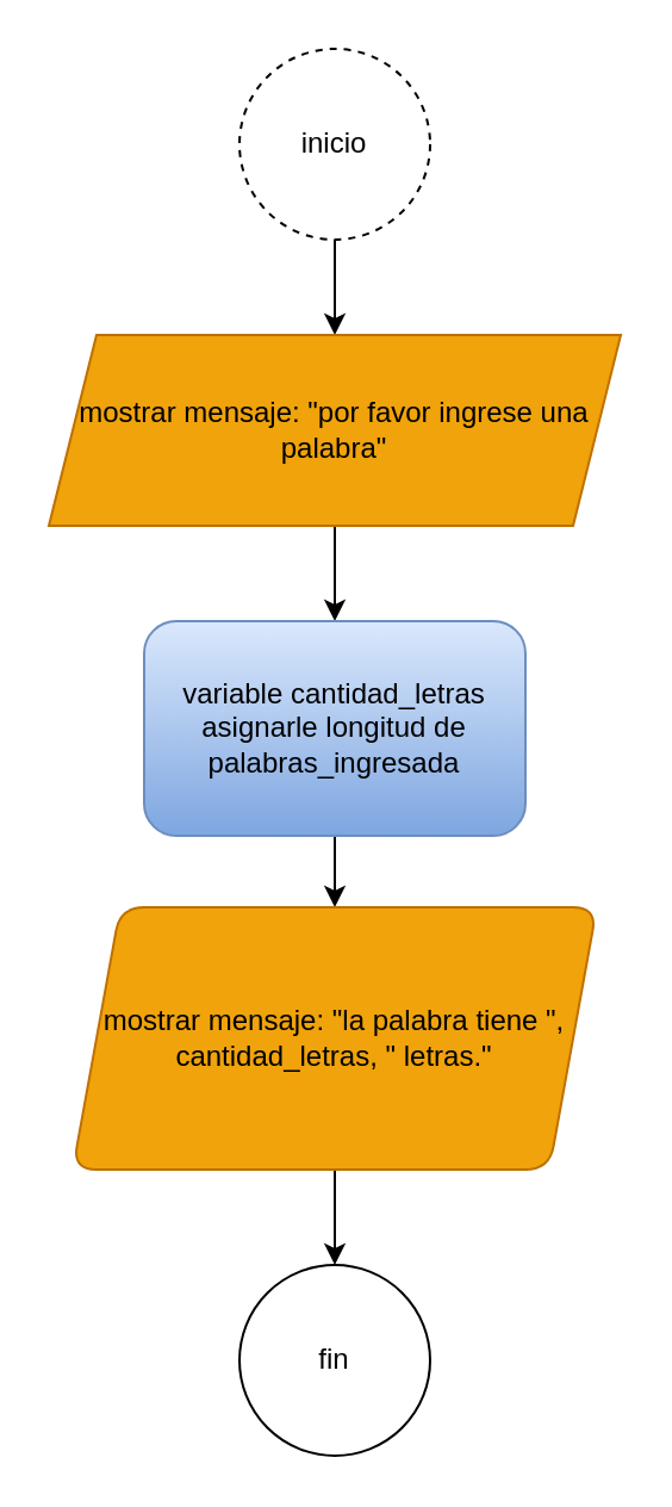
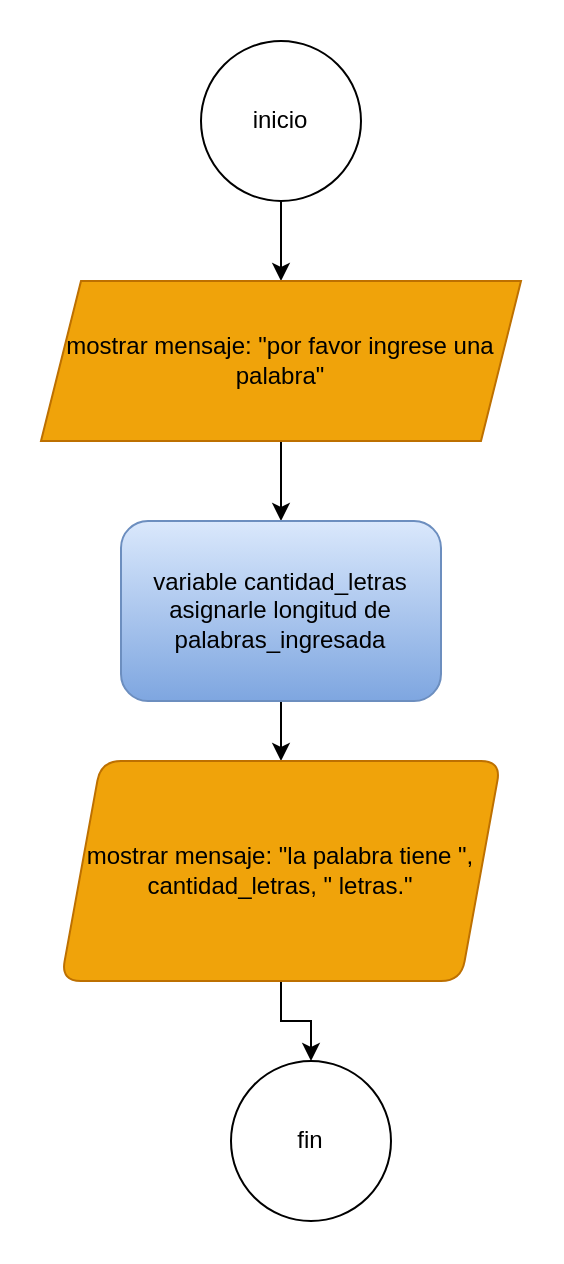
  <mxCell id="0" />
  <mxCell id="1" parent="0" />
  <mxCell id="2" value="" style="edgeStyle=orthogonalEdgeStyle;rounded=0;orthogonalLoop=1;jettySize=auto;html=1;" edge="1" parent="1" source="3" target="5"><mxGeometry relative="1" as="geometry" /></mxCell>
- <mxCell id="3" value="inicio" style="ellipse;whiteSpace=wrap;html=1;aspect=fixed;dashed=1;" vertex="1" parent="1"><mxGeometry x="100" y="20" width="80" height="80" as="geometry" /></mxCell>
+ <mxCell id="3" value="inicio" style="ellipse;whiteSpace=wrap;html=1;aspect=fixed;" vertex="1" parent="1"><mxGeometry x="100" y="20" width="80" height="80" as="geometry" /></mxCell>
  <mxCell id="4" value="" style="edgeStyle=orthogonalEdgeStyle;rounded=0;orthogonalLoop=1;jettySize=auto;html=1;" edge="1" parent="1" source="5" target="7"><mxGeometry relative="1" as="geometry" /></mxCell>
  <mxCell id="5" value="mostrar mensaje: &quot;por favor ingrese una palabra&quot;" style="shape=parallelogram;perimeter=parallelogramPerimeter;whiteSpace=wrap;html=1;fixedSize=1;fillColor=#f0a30a;fontColor=#000000;strokeColor=#BD7000;" vertex="1" parent="1"><mxGeometry x="20" y="140" width="240" height="80" as="geometry" /></mxCell>
  <mxCell id="6" value="" style="edgeStyle=orthogonalEdgeStyle;rounded=0;orthogonalLoop=1;jettySize=auto;html=1;" edge="1" parent="1" source="7" target="9"><mxGeometry relative="1" as="geometry" /></mxCell>
  <mxCell id="7" value="variable cantidad_letras asignarle longitud de palabras_ingresada" style="rounded=1;whiteSpace=wrap;html=1;fillColor=#dae8fc;gradientColor=#7ea6e0;strokeColor=#6c8ebf;" vertex="1" parent="1"><mxGeometry x="60" y="260" width="160" height="90" as="geometry" /></mxCell>
  <mxCell id="8" value="" style="edgeStyle=orthogonalEdgeStyle;rounded=0;orthogonalLoop=1;jettySize=auto;html=1;" edge="1" parent="1" source="9" target="10"><mxGeometry relative="1" as="geometry" /></mxCell>
  <mxCell id="9" value="mostrar mensaje: &quot;la palabra tiene &quot;, cantidad_letras, &quot; letras.&quot;" style="shape=parallelogram;perimeter=parallelogramPerimeter;whiteSpace=wrap;html=1;fixedSize=1;rounded=1;fillColor=#f0a30a;fontColor=#000000;strokeColor=#BD7000;" vertex="1" parent="1"><mxGeometry x="30" y="380" width="220" height="110" as="geometry" /></mxCell>
- <mxCell id="10" value="fin" style="ellipse;whiteSpace=wrap;html=1;rounded=1;" vertex="1" parent="1"><mxGeometry x="100" y="530" width="80" height="80" as="geometry" /></mxCell>
+ <mxCell id="10" value="fin" style="ellipse;whiteSpace=wrap;html=1;rounded=1;" vertex="1" parent="1"><mxGeometry x="115" y="530" width="80" height="80" as="geometry" /></mxCell>
